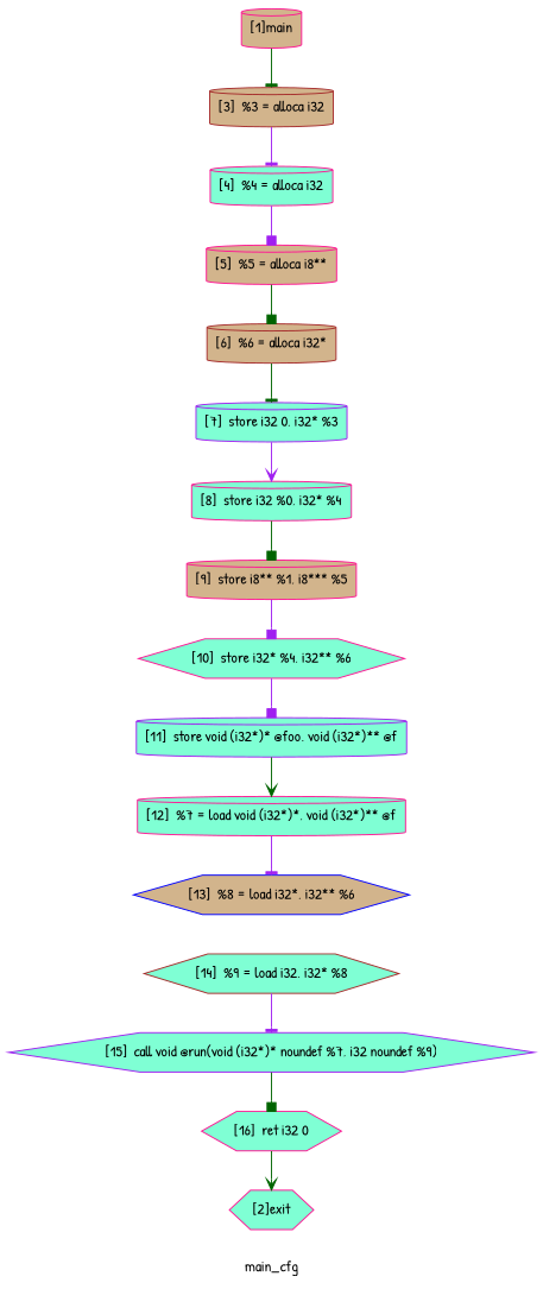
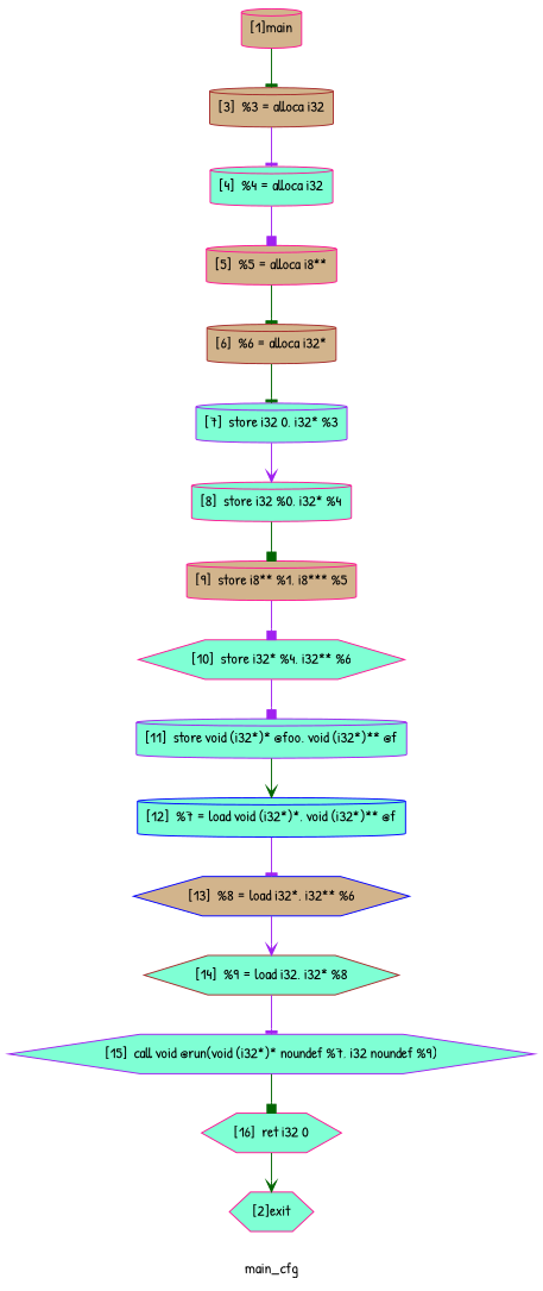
  digraph {
    fontname="Patrick Hand"
    label=main_cfg
    node [color=deeppink fillcolor=aquamarine fontname="Patrick Hand" shape=cylinder style=filled]
    edge [arrowhead=tee color=purple fontname="Patrick Hand"]
    n1 [fillcolor=tan label="[1]main"]
    n2 [color=brown fillcolor=tan label="[3]  %3 = alloca i32"]
    n3 [label="[4]  %4 = alloca i32"]
    n4 [label="[2]exit" shape=hexagon]
    n5 [fillcolor=tan label="[5]  %5 = alloca i8**"]
    n6 [color=brown fillcolor=tan label="[6]  %6 = alloca i32*"]
    n7 [color=purple label="[7]  store i32 0, i32* %3"]
    n8 [label="[8]  store i32 %0, i32* %4"]
    n9 [fillcolor=tan label="[9]  store i8** %1, i8*** %5"]
    n10 [label="[10]  store i32* %4, i32** %6" shape=hexagon]
    n11 [color=purple label="[11]  store void (i32*)* @foo, void (i32*)** @f"]
-   n12 [label="[12]  %7 = load void (i32*)*, void (i32*)** @f"]
+   n12 [color=blue label="[12]  %7 = load void (i32*)*, void (i32*)** @f"]
    n13 [color=blue fillcolor=tan label="[13]  %8 = load i32*, i32** %6" shape=hexagon]
    n14 [color=brown label="[14]  %9 = load i32, i32* %8" shape=hexagon]
    n15 [color=purple label="[15]  call void @run(void (i32*)* noundef %7, i32 noundef %9)" shape=hexagon]
    n16 [label="[16]  ret i32 0" shape=hexagon]
    n1 -> n2 [color=darkgreen]
    n2 -> n3
    n3 -> n5 [arrowhead=box]
-   n5 -> n6 [arrowhead=box color=darkgreen]
+   n5 -> n6 [color=darkgreen]
    n6 -> n7 [color=darkgreen]
    n7 -> n8 [arrowhead=vee]
    n8 -> n9 [arrowhead=box color=darkgreen]
    n9 -> n10 [arrowhead=box]
    n10 -> n11 [arrowhead=box]
    n11 -> n12 [arrowhead=vee color=darkgreen]
    n12 -> n13
+   n13 -> n14 [arrowhead=vee]
    n14 -> n15
    n15 -> n16 [arrowhead=box color=darkgreen]
    n16 -> n4 [arrowhead=vee color=darkgreen]
  }
